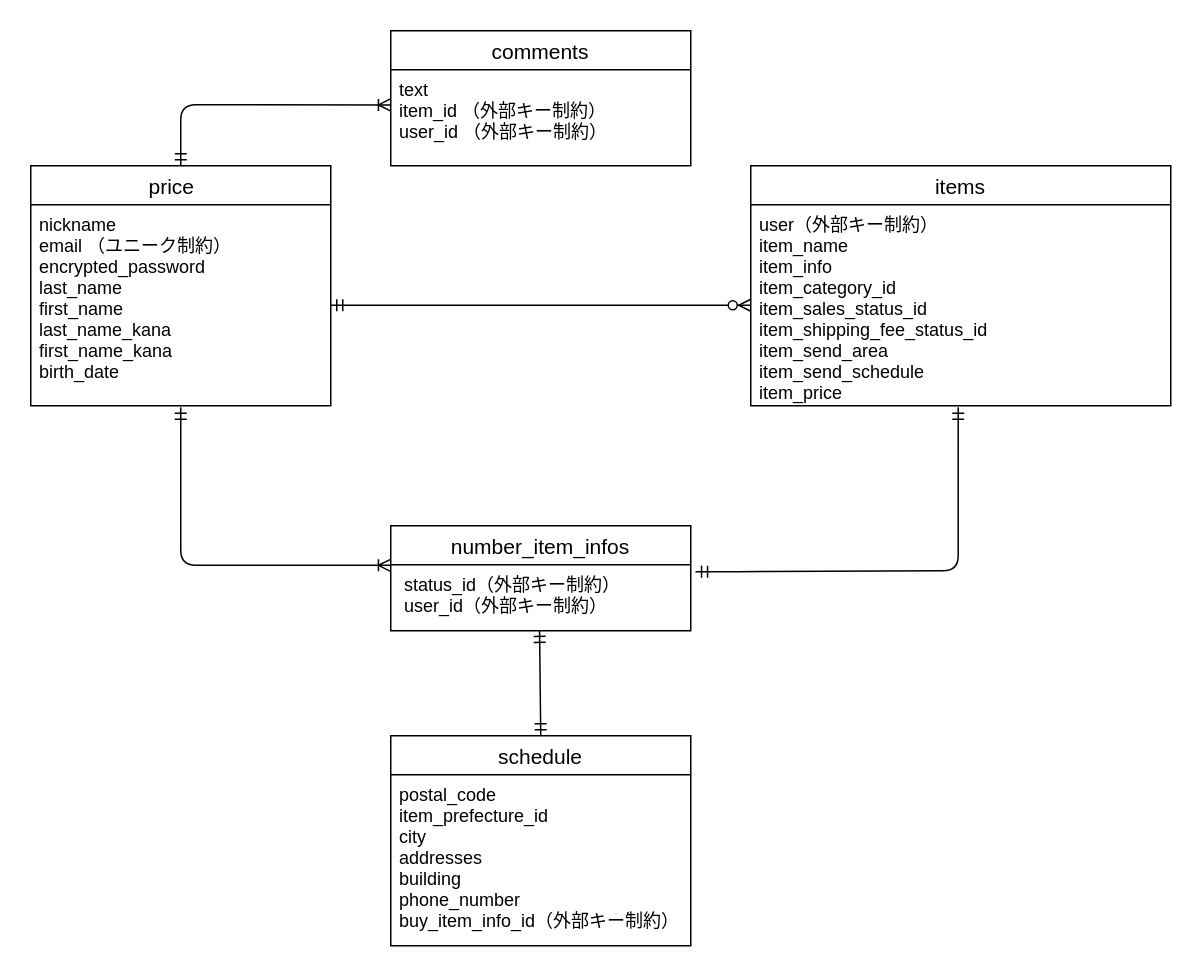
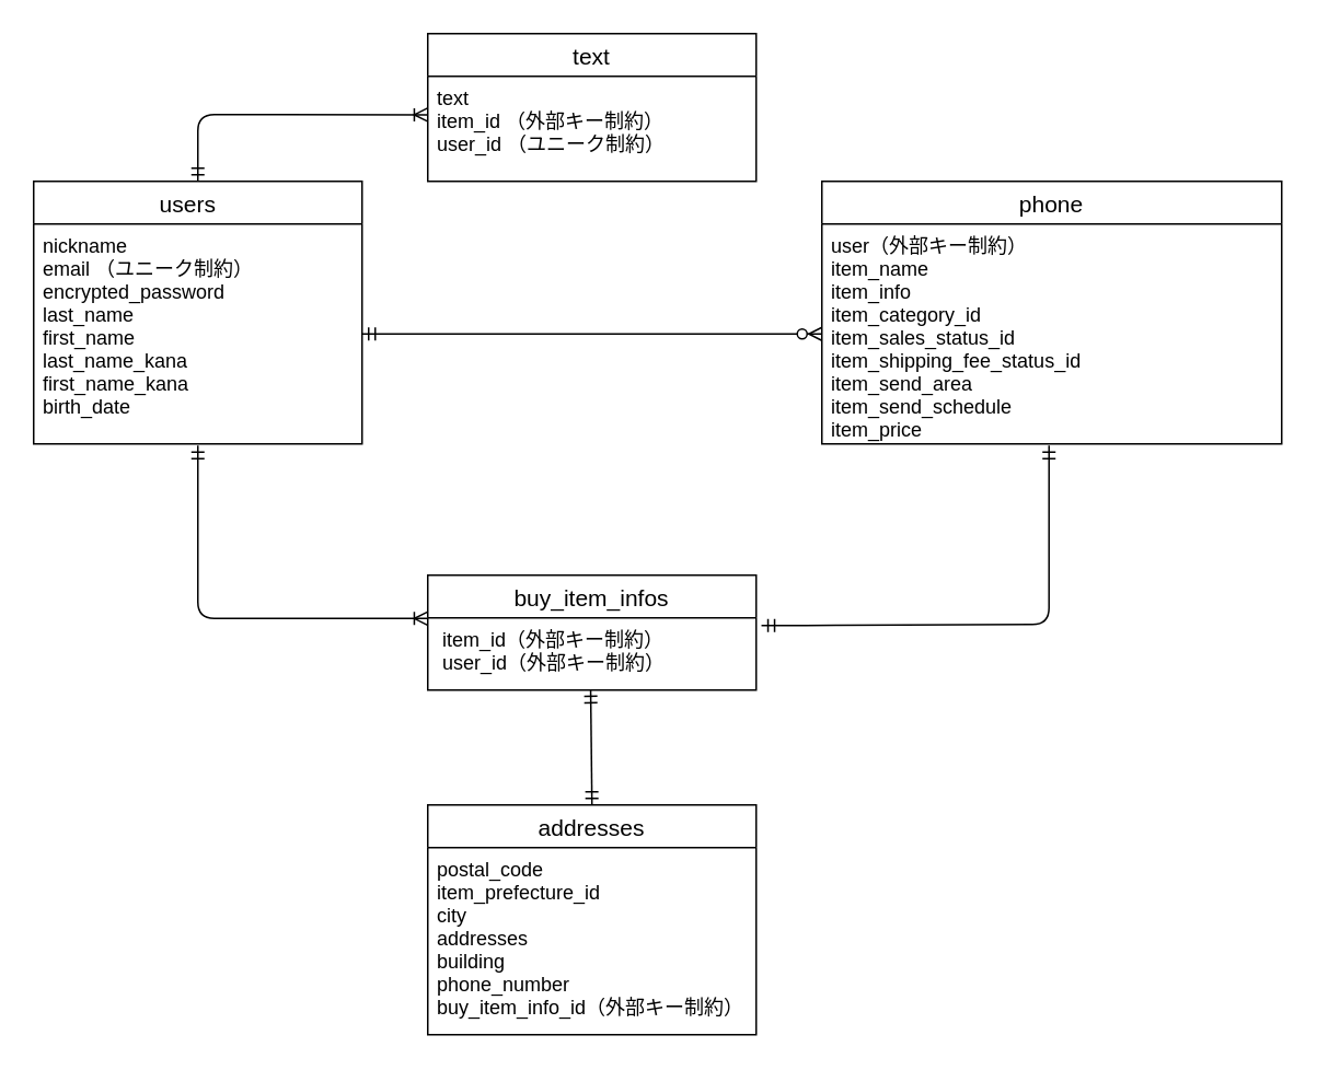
  <mxCell id="0" />
  <mxCell id="1" parent="0" />
- <mxCell id="2" value="price   " style="swimlane;fontStyle=0;childLayout=stackLayout;horizontal=1;startSize=26;horizontalStack=0;resizeParent=1;resizeParentMax=0;resizeLast=0;collapsible=1;marginBottom=0;align=center;fontSize=14;" parent="1" vertex="1"><mxGeometry x="20" y="110" width="200" height="160" as="geometry" /></mxCell>
+ <mxCell id="2" value="users   " style="swimlane;fontStyle=0;childLayout=stackLayout;horizontal=1;startSize=26;horizontalStack=0;resizeParent=1;resizeParentMax=0;resizeLast=0;collapsible=1;marginBottom=0;align=center;fontSize=14;" parent="1" vertex="1"><mxGeometry x="20" y="110" width="200" height="160" as="geometry" /></mxCell>
  <mxCell id="3" value="nickname &#10;email （ユニーク制約）&#10;encrypted_password &#10;last_name&#10;first_name&#10;last_name_kana &#10;first_name_kana &#10;birth_date " style="text;strokeColor=none;fillColor=none;spacingLeft=4;spacingRight=4;overflow=hidden;rotatable=0;points=[[0,0.5],[1,0.5]];portConstraint=eastwest;fontSize=12;" parent="2" vertex="1"><mxGeometry y="26" width="200" height="134" as="geometry" /></mxCell>
- <mxCell id="4" value="items" style="swimlane;fontStyle=0;childLayout=stackLayout;horizontal=1;startSize=26;horizontalStack=0;resizeParent=1;resizeParentMax=0;resizeLast=0;collapsible=1;marginBottom=0;align=center;fontSize=14;" parent="1" vertex="1"><mxGeometry x="500" y="110" width="280" height="160" as="geometry" /></mxCell>
+ <mxCell id="4" value="phone" style="swimlane;fontStyle=0;childLayout=stackLayout;horizontal=1;startSize=26;horizontalStack=0;resizeParent=1;resizeParentMax=0;resizeLast=0;collapsible=1;marginBottom=0;align=center;fontSize=14;" parent="1" vertex="1"><mxGeometry x="500" y="110" width="280" height="160" as="geometry" /></mxCell>
  <mxCell id="5" value="user（外部キー制約）&#10;item_name &#10;item_info&#10;item_category_id&#10;item_sales_status_id&#10;item_shipping_fee_status_id&#10;item_send_area &#10;item_send_schedule &#10;item_price&#10;" style="text;strokeColor=none;fillColor=none;spacingLeft=4;spacingRight=4;overflow=hidden;rotatable=0;points=[[0,0.5],[1,0.5]];portConstraint=eastwest;fontSize=12;" parent="4" vertex="1"><mxGeometry y="26" width="280" height="134" as="geometry" /></mxCell>
- <mxCell id="6" value="comments" style="swimlane;fontStyle=0;childLayout=stackLayout;horizontal=1;startSize=26;horizontalStack=0;resizeParent=1;resizeParentMax=0;resizeLast=0;collapsible=1;marginBottom=0;align=center;fontSize=14;" parent="1" vertex="1"><mxGeometry x="260" y="20" width="200" height="90" as="geometry" /></mxCell>
- <mxCell id="7" value="text &#10;item_id （外部キー制約）&#10;user_id （外部キー制約）" style="text;strokeColor=none;fillColor=none;spacingLeft=4;spacingRight=4;overflow=hidden;rotatable=0;points=[[0,0.5],[1,0.5]];portConstraint=eastwest;fontSize=12;" parent="6" vertex="1"><mxGeometry y="26" width="200" height="64" as="geometry" /></mxCell>
+ <mxCell id="6" value="text" style="swimlane;fontStyle=0;childLayout=stackLayout;horizontal=1;startSize=26;horizontalStack=0;resizeParent=1;resizeParentMax=0;resizeLast=0;collapsible=1;marginBottom=0;align=center;fontSize=14;" parent="1" vertex="1"><mxGeometry x="260" y="20" width="200" height="90" as="geometry" /></mxCell>
+ <mxCell id="7" value="text &#10;item_id （外部キー制約）&#10;user_id （ユニーク制約）" style="text;strokeColor=none;fillColor=none;spacingLeft=4;spacingRight=4;overflow=hidden;rotatable=0;points=[[0,0.5],[1,0.5]];portConstraint=eastwest;fontSize=12;" parent="6" vertex="1"><mxGeometry y="26" width="200" height="64" as="geometry" /></mxCell>
  <mxCell id="8" value="" style="fontSize=12;html=1;endArrow=ERzeroToMany;startArrow=ERmandOne;entryX=0;entryY=0.5;entryDx=0;entryDy=0;exitX=1;exitY=0.5;exitDx=0;exitDy=0;" parent="1" source="3" target="5" edge="1"><mxGeometry width="100" height="100" relative="1" as="geometry"><mxPoint x="360.04" y="120" as="sourcePoint" /><mxPoint x="524.2" y="214.52" as="targetPoint" /></mxGeometry></mxCell>
- <mxCell id="9" value="number_item_infos" style="swimlane;fontStyle=0;childLayout=stackLayout;horizontal=1;startSize=26;horizontalStack=0;resizeParent=1;resizeParentMax=0;resizeLast=0;collapsible=1;marginBottom=0;align=center;fontSize=14;" parent="1" vertex="1"><mxGeometry x="260" y="350" width="200" height="70" as="geometry" /></mxCell>
- <mxCell id="10" value=" status_id（外部キー制約）&#10; user_id（外部キー制約）" style="text;strokeColor=none;fillColor=none;spacingLeft=4;spacingRight=4;overflow=hidden;rotatable=0;points=[[0,0.5],[1,0.5]];portConstraint=eastwest;fontSize=12;" parent="9" vertex="1"><mxGeometry y="26" width="200" height="44" as="geometry" /></mxCell>
- <mxCell id="11" value="schedule" style="swimlane;fontStyle=0;childLayout=stackLayout;horizontal=1;startSize=26;horizontalStack=0;resizeParent=1;resizeParentMax=0;resizeLast=0;collapsible=1;marginBottom=0;align=center;fontSize=14;" parent="1" vertex="1"><mxGeometry x="260" y="490" width="200" height="140" as="geometry" /></mxCell>
+ <mxCell id="9" value="buy_item_infos" style="swimlane;fontStyle=0;childLayout=stackLayout;horizontal=1;startSize=26;horizontalStack=0;resizeParent=1;resizeParentMax=0;resizeLast=0;collapsible=1;marginBottom=0;align=center;fontSize=14;" parent="1" vertex="1"><mxGeometry x="260" y="350" width="200" height="70" as="geometry" /></mxCell>
+ <mxCell id="10" value=" item_id（外部キー制約）&#10; user_id（外部キー制約）" style="text;strokeColor=none;fillColor=none;spacingLeft=4;spacingRight=4;overflow=hidden;rotatable=0;points=[[0,0.5],[1,0.5]];portConstraint=eastwest;fontSize=12;" parent="9" vertex="1"><mxGeometry y="26" width="200" height="44" as="geometry" /></mxCell>
+ <mxCell id="11" value="addresses" style="swimlane;fontStyle=0;childLayout=stackLayout;horizontal=1;startSize=26;horizontalStack=0;resizeParent=1;resizeParentMax=0;resizeLast=0;collapsible=1;marginBottom=0;align=center;fontSize=14;" parent="1" vertex="1"><mxGeometry x="260" y="490" width="200" height="140" as="geometry" /></mxCell>
  <mxCell id="12" value="postal_code&#10;item_prefecture_id&#10;city&#10;addresses&#10;building&#10;phone_number&#10;buy_item_info_id（外部キー制約）" style="text;strokeColor=none;fillColor=none;spacingLeft=4;spacingRight=4;overflow=hidden;rotatable=0;points=[[0,0.5],[1,0.5]];portConstraint=eastwest;fontSize=12;" parent="11" vertex="1"><mxGeometry y="26" width="200" height="114" as="geometry" /></mxCell>
  <mxCell id="13" value="" style="edgeStyle=orthogonalEdgeStyle;fontSize=12;html=1;endArrow=ERoneToMany;startArrow=ERmandOne;entryX=-0.001;entryY=0.009;entryDx=0;entryDy=0;entryPerimeter=0;" parent="1" target="10" edge="1"><mxGeometry width="100" height="100" relative="1" as="geometry"><mxPoint x="120" y="271" as="sourcePoint" /><mxPoint x="300" y="390" as="targetPoint" /><Array as="points"><mxPoint x="120" y="271" /><mxPoint x="120" y="376" /></Array></mxGeometry></mxCell>
  <mxCell id="14" value="" style="edgeStyle=orthogonalEdgeStyle;fontSize=12;html=1;endArrow=ERoneToMany;startArrow=ERmandOne;entryX=-0.001;entryY=0.366;entryDx=0;entryDy=0;entryPerimeter=0;exitX=0.5;exitY=0;exitDx=0;exitDy=0;" parent="1" source="2" target="7" edge="1"><mxGeometry width="100" height="100" relative="1" as="geometry"><mxPoint x="180" y="40" as="sourcePoint" /><mxPoint x="150" y="0" as="targetPoint" /><Array as="points"><mxPoint x="120" y="69" /></Array></mxGeometry></mxCell>
  <mxCell id="15" value="" style="edgeStyle=orthogonalEdgeStyle;fontSize=12;html=1;endArrow=ERmandOne;startArrow=ERmandOne;entryX=0.494;entryY=1.008;entryDx=0;entryDy=0;entryPerimeter=0;exitX=1.016;exitY=0.105;exitDx=0;exitDy=0;exitPerimeter=0;" parent="1" target="5" edge="1" source="10"><mxGeometry width="100" height="100" relative="1" as="geometry"><mxPoint x="500" y="380" as="sourcePoint" /><mxPoint x="490" y="350" as="targetPoint" /><Array as="points"><mxPoint x="500" y="381" /><mxPoint x="638" y="380" /></Array></mxGeometry></mxCell>
  <mxCell id="16" value="" style="fontSize=12;html=1;endArrow=ERmandOne;startArrow=ERmandOne;entryX=0.5;entryY=0;entryDx=0;entryDy=0;exitX=0.496;exitY=0.995;exitDx=0;exitDy=0;exitPerimeter=0;" parent="1" source="10" target="11" edge="1"><mxGeometry width="100" height="100" relative="1" as="geometry"><mxPoint x="510" y="390" as="sourcePoint" /><mxPoint x="648.8" y="321.392" as="targetPoint" /></mxGeometry></mxCell>
